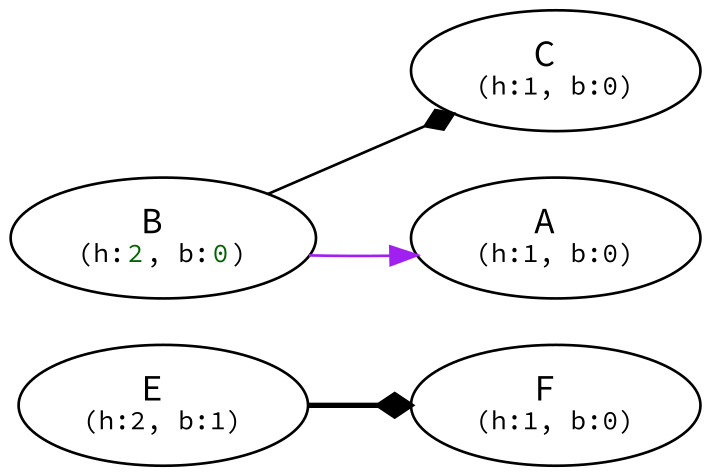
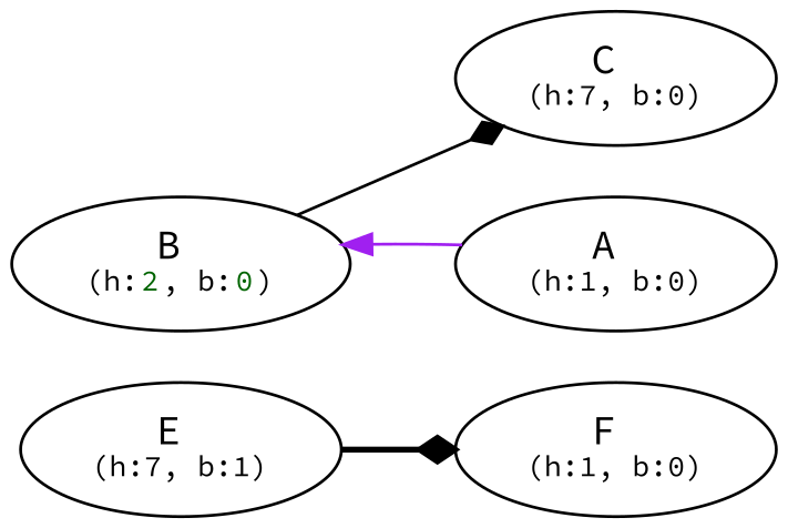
  digraph {
    fontname="Source Code Pro"
    rankdir=LR
    node [fontname="Source Code Pro"]
    edge [arrowhead=diamond color=black fontname="Source Code Pro" style=solid]
-   n1 [label=<E <br/><font point-size="10">(h:2, b:1)</font>>]
+   n1 [label=<E <br/><font point-size="10">(h:7, b:1)</font>>]
    n2 [label=<F <br/><font point-size="10">(h:1, b:0)</font>>]
    n3 [label=<B <br/><font point-size="10">(h:<font color="darkgreen">2</font>, b:<font color="darkgreen">0</font>)</font>>]
-   n4 [label=<C <br/><font point-size="10">(h:1, b:0)</font>>]
+   n4 [label=<C <br/><font point-size="10">(h:7, b:0)</font>>]
    n5 [label=<A <br/><font point-size="10">(h:1, b:0)</font>>]
    n1 -> n2 [style=bold]
    n3 -> n4
-   n3 -> n5 [arrowhead=normal color=purple]
+   n5 -> n3 [arrowhead=normal color=purple]
  }
